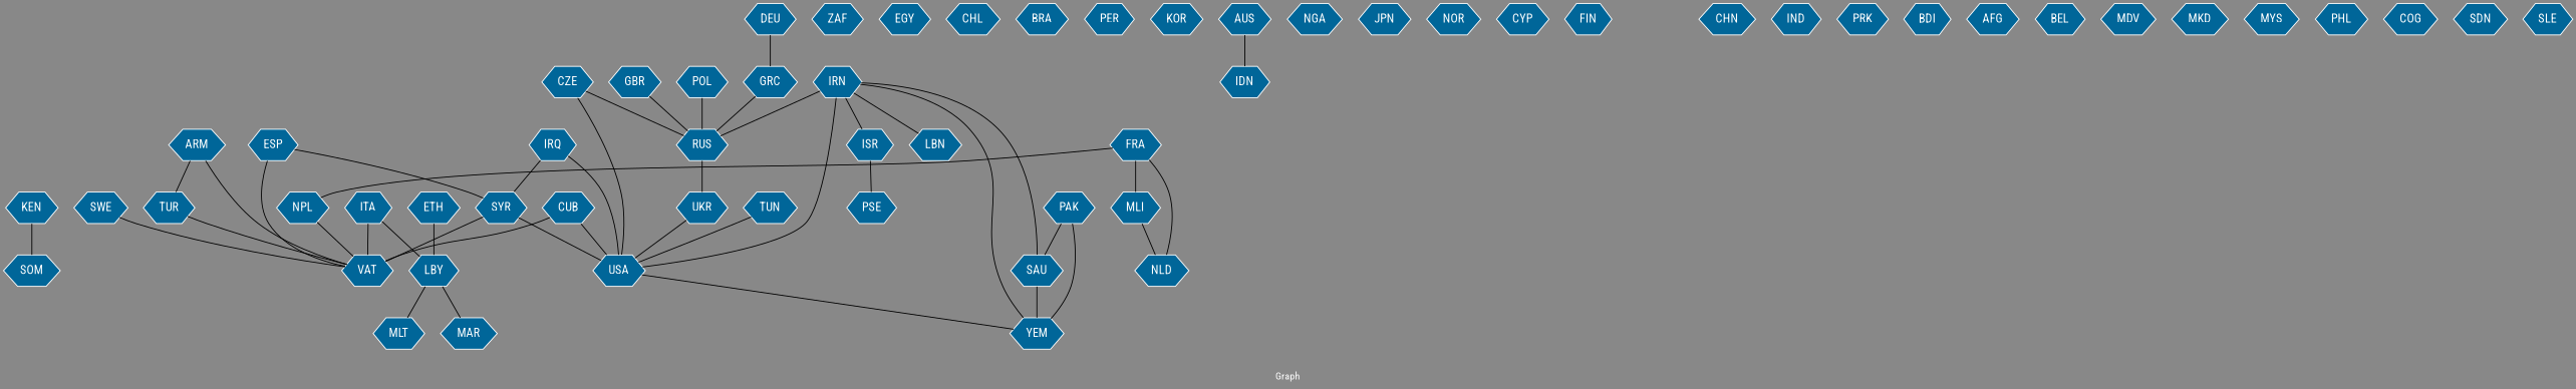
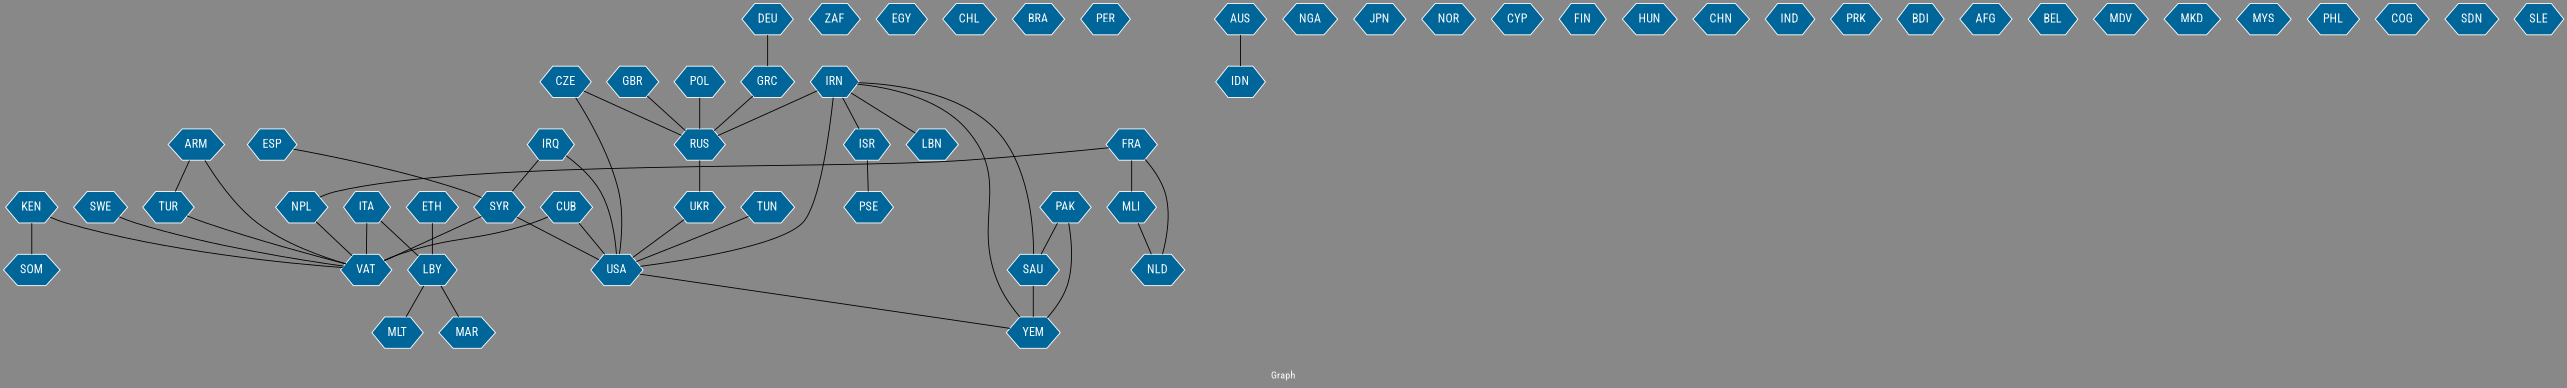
  graph {
    bgcolor="#888888"
    fontcolor=white
    fontname="Roboto Condensed"
    fontsize=12
    label="Graph"
    node [color=white fillcolor="#006699" fontcolor=white fontname="Roboto Condensed" shape=hexagon style=filled]
    edge [arrowhead=open color=black fontcolor=white fontname="Roboto Condensed" fontsize=12 weight=1]
    n1 [label=CUB]
    n2 [label=VAT]
    n3 [label=USA]
    n4 [label=YEM]
    n5 [label=GRC]
    n6 [label=RUS]
    n7 [label=UKR]
    n8 [label=ZAF]
    n9 [label=IRN]
    n10 [label=SAU]
    n11 [label=ISR]
    n12 [label=LBN]
    n13 [label=PSE]
    n14 [label=ITA]
    n15 [label=LBY]
    n16 [label=MLT]
    n17 [label=MAR]
    n18 [label=ETH]
    n19 [label=SYR]
    n20 [label=EGY]
    n21 [label=PAK]
    n22 [label=SOM]
    n23 [label=ESP]
    n24 [label=FRA]
    n25 [label=NPL]
    n26 [label=MLI]
    n27 [label=NLD]
    n28 [label=CHL]
    n29 [label=BRA]
    n30 [label=PER]
    n31 [label=TUR]
    n32 [label=IRQ]
-   n33 [label=KOR]
    n34 [label=TUN]
    n35 [label=GBR]
    n36 [label=IDN]
    n37 [label=DEU]
    n38 [label=NGA]
    n39 [label=KEN]
    n40 [label=SWE]
    n41 [label=JPN]
    n42 [label=AUS]
    n43 [label=NOR]
    n44 [label=CYP]
    n45 [label=FIN]
    n46 [label=ARM]
+   n47 [label=HUN]
    n48 [label=CHN]
    n49 [label=IND]
    n50 [label=POL]
    n51 [label=PRK]
    n52 [label=BDI]
    n53 [label=AFG]
    n54 [label=BEL]
    n55 [label=MDV]
    n56 [label=MKD]
    n57 [label=CZE]
    n58 [label=MYS]
    n59 [label=PHL]
    n60 [label=COG]
    n61 [label=SDN]
    n62 [label=SLE]
    n1 -- n2 [weight=3]
    n1 -- n3 [weight=9]
    n3 -- n4
    n5 -- n6 [weight=2]
    n6 -- n7 [weight=4]
    n7 -- n3 [weight=2]
    n9 -- n3 [weight=5]
    n9 -- n4 [weight=3]
    n9 -- n6 [weight=3]
    n9 -- n10 [weight=2]
    n9 -- n11
    n9 -- n12
    n10 -- n4 [weight=5]
    n11 -- n13 [weight=2]
    n14 -- n2 [weight=3]
    n14 -- n15 [weight=4]
    n15 -- n16
    n15 -- n17
    n18 -- n15 [weight=4]
    n19 -- n2 [weight=2]
    n19 -- n3
    n21 -- n4
    n21 -- n10
    n23 -- n19
    n24 -- n25
    n24 -- n26 [weight=3]
    n24 -- n27 [weight=3]
    n25 -- n2
    n26 -- n27 [weight=3]
    n31 -- n2
    n32 -- n3
    n32 -- n19
    n34 -- n3
    n35 -- n6
    n37 -- n5 [weight=2]
-   n23 -- n2
+   n39 -- n2
    n39 -- n22 [weight=4]
    n40 -- n2 [weight=2]
    n42 -- n36 [weight=2]
    n46 -- n2
    n46 -- n31
    n50 -- n6 [weight=2]
    n57 -- n3
    n57 -- n6
  }
